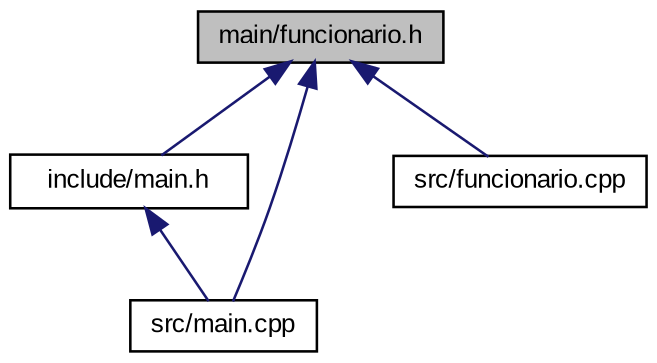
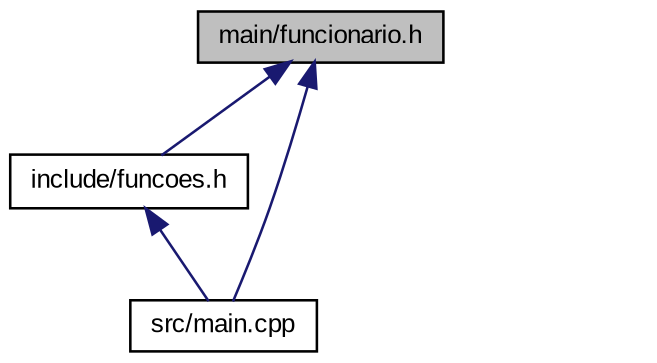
  digraph {
    fontname="Liberation Sans"
    node [color=black fillcolor=white fontname="Liberation Sans" fontsize=10 shape=record style=filled]
    edge [color=midnightblue dir=back fontname="Liberation Sans" fontsize=10 labelfontname=Helvetica labelfontsize=10 style=solid]
    n1 [fillcolor=grey75 fontcolor=black height=0.2 label="main/funcionario.h" width=0.4]
-   n2 [height=0.2 label="include/main.h" width=0.4]
+   n2 [height=0.2 label="include/funcoes.h" width=0.4]
    n3 [height=0.2 label="src/main.cpp" width=0.4]
-   n4 [height=0.2 label="src/funcionario.cpp" width=0.4]
    n1 -> n2
    n1 -> n3
-   n1 -> n4
    n2 -> n3
  }
